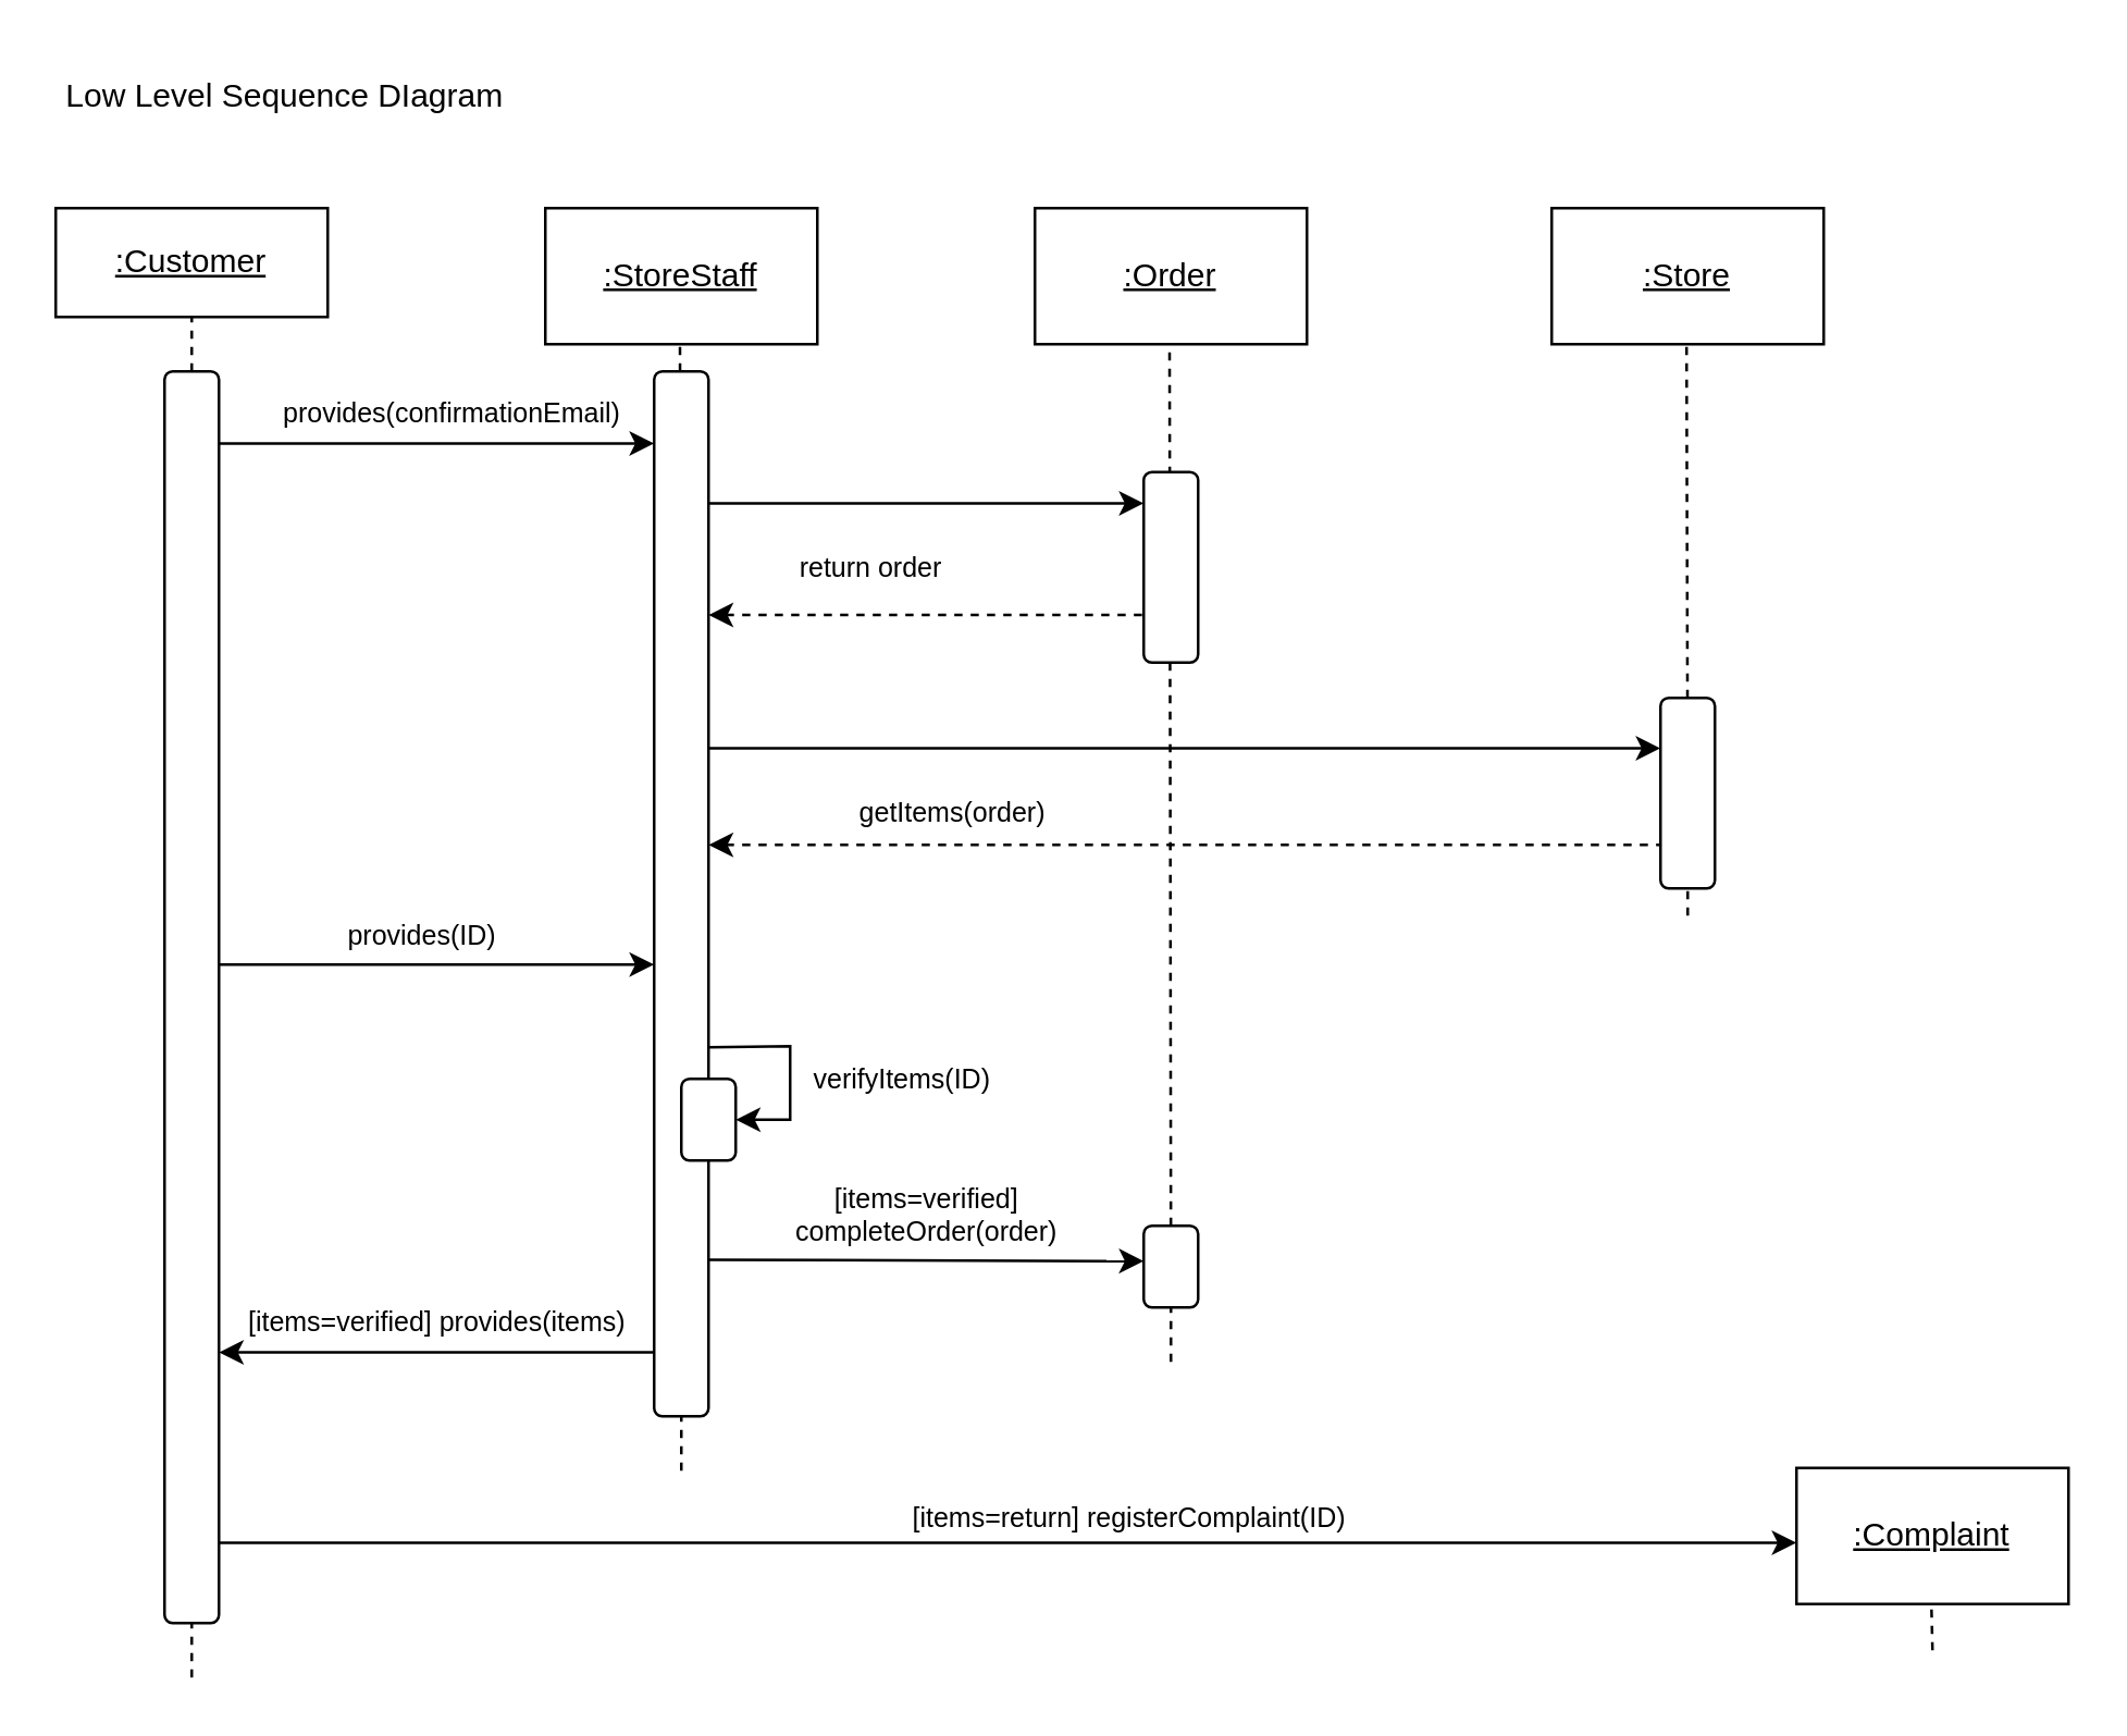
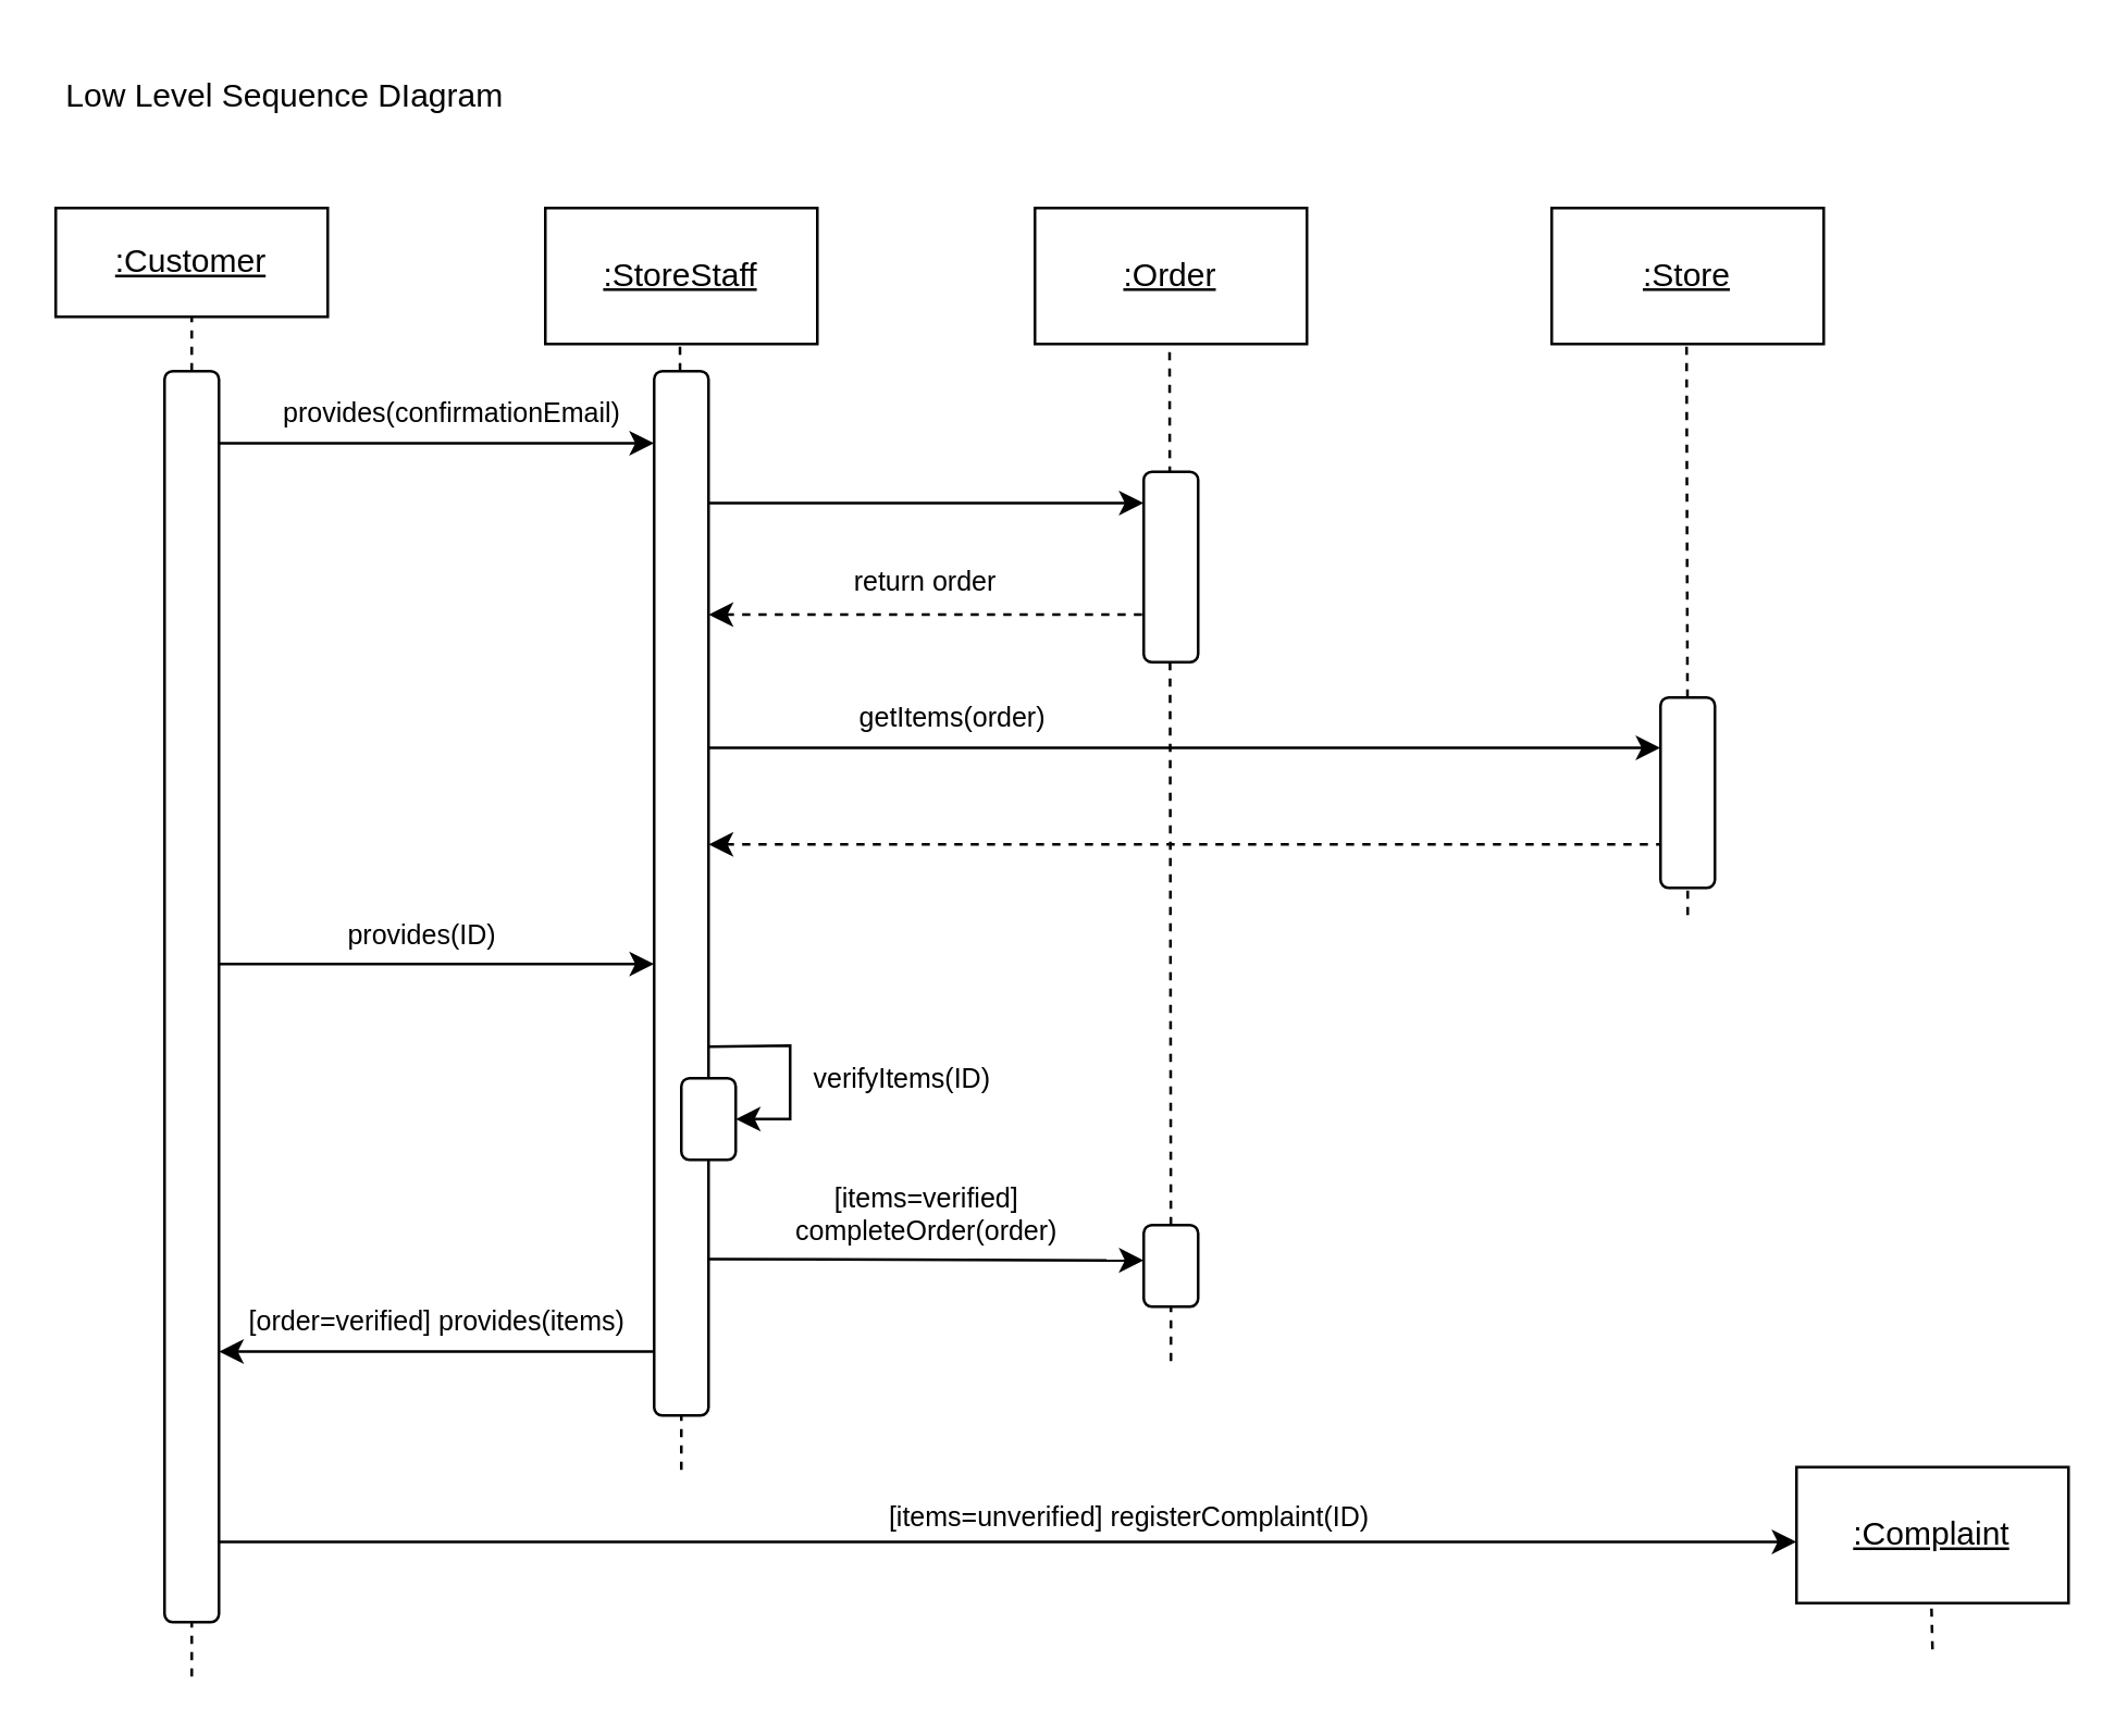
  <mxCell id="0" />
  <mxCell id="1" parent="0" />
  <mxCell id="2" value="&lt;u&gt;:Customer&lt;/u&gt;" style="rounded=0;whiteSpace=wrap;html=1;" parent="1" vertex="1"><mxGeometry x="20" y="76" width="100" height="40" as="geometry" /></mxCell>
  <mxCell id="3" value="&lt;u&gt;:StoreStaff&lt;/u&gt;" style="rounded=0;whiteSpace=wrap;html=1;" parent="1" vertex="1"><mxGeometry x="200" y="76" width="100" height="50" as="geometry" /></mxCell>
  <mxCell id="4" value="&lt;u&gt;:Order&lt;/u&gt;" style="rounded=0;whiteSpace=wrap;html=1;" parent="1" vertex="1"><mxGeometry x="380" y="76" width="100" height="50" as="geometry" /></mxCell>
  <mxCell id="5" value="&lt;u&gt;:Store&lt;/u&gt;" style="rounded=0;whiteSpace=wrap;html=1;" parent="1" vertex="1"><mxGeometry x="570" y="76" width="100" height="50" as="geometry" /></mxCell>
  <mxCell id="6" value="" style="endArrow=none;dashed=1;html=1;rounded=0;entryX=0.5;entryY=1;entryDx=0;entryDy=0;" parent="1" target="2" edge="1"><mxGeometry width="50" height="50" relative="1" as="geometry"><mxPoint x="70" y="616" as="sourcePoint" /><mxPoint x="460" y="636" as="targetPoint" /></mxGeometry></mxCell>
  <mxCell id="7" value="" style="endArrow=none;dashed=1;html=1;rounded=0;entryX=0.5;entryY=1;entryDx=0;entryDy=0;startArrow=none;" parent="1" source="10" edge="1"><mxGeometry width="50" height="50" relative="1" as="geometry"><mxPoint x="249.5" y="816" as="sourcePoint" /><mxPoint x="249.5" y="126" as="targetPoint" /></mxGeometry></mxCell>
  <mxCell id="8" value="" style="endArrow=none;dashed=1;html=1;rounded=0;entryX=0.5;entryY=1;entryDx=0;entryDy=0;startArrow=none;" parent="1" source="37" edge="1"><mxGeometry width="50" height="50" relative="1" as="geometry"><mxPoint x="430" y="516" as="sourcePoint" /><mxPoint x="429.5" y="126" as="targetPoint" /></mxGeometry></mxCell>
  <mxCell id="9" value="" style="endArrow=none;dashed=1;html=1;rounded=0;entryX=0.5;entryY=1;entryDx=0;entryDy=0;" parent="1" target="10" edge="1"><mxGeometry width="50" height="50" relative="1" as="geometry"><mxPoint x="250" y="540" as="sourcePoint" /><mxPoint x="249.5" y="126" as="targetPoint" /></mxGeometry></mxCell>
  <mxCell id="10" value="" style="rounded=1;whiteSpace=wrap;html=1;" parent="1" vertex="1"><mxGeometry x="240" y="136" width="20" height="384" as="geometry" /></mxCell>
  <mxCell id="11" value="" style="rounded=1;whiteSpace=wrap;html=1;" parent="1" vertex="1"><mxGeometry x="60" y="136" width="20" height="460" as="geometry" /></mxCell>
  <mxCell id="12" value="provides(confirmationEmail)" style="text;html=1;strokeColor=none;fillColor=none;align=center;verticalAlign=middle;whiteSpace=wrap;rounded=0;fontSize=10;" parent="1" vertex="1"><mxGeometry x="105" y="136" width="122" height="30" as="geometry" /></mxCell>
- <mxCell id="13" value="return order" style="text;html=1;strokeColor=none;fillColor=none;align=center;verticalAlign=middle;whiteSpace=wrap;rounded=0;fontSize=10;" parent="1" vertex="1"><mxGeometry x="275" y="193" width="90" height="30" as="geometry" /></mxCell>
+ <mxCell id="13" value="return order" style="text;html=1;strokeColor=none;fillColor=none;align=center;verticalAlign=middle;whiteSpace=wrap;rounded=0;fontSize=10;" parent="1" vertex="1"><mxGeometry x="295" y="198" width="90" height="30" as="geometry" /></mxCell>
  <mxCell id="14" value="provides(ID)" style="text;html=1;strokeColor=none;fillColor=none;align=center;verticalAlign=middle;whiteSpace=wrap;rounded=0;fontSize=10;" parent="1" vertex="1"><mxGeometry x="80" y="328" width="150" height="30" as="geometry" /></mxCell>
  <mxCell id="15" value="" style="endArrow=none;dashed=1;html=1;rounded=0;entryX=0.5;entryY=1;entryDx=0;entryDy=0;startArrow=none;" parent="1" source="17" edge="1"><mxGeometry width="50" height="50" relative="1" as="geometry"><mxPoint x="619.58" y="816" as="sourcePoint" /><mxPoint x="619.58" y="126" as="targetPoint" /></mxGeometry></mxCell>
  <mxCell id="16" value="" style="endArrow=none;dashed=1;html=1;rounded=0;entryX=0.5;entryY=1;entryDx=0;entryDy=0;" parent="1" target="17" edge="1"><mxGeometry width="50" height="50" relative="1" as="geometry"><mxPoint x="620" y="336" as="sourcePoint" /><mxPoint x="619.58" y="126" as="targetPoint" /></mxGeometry></mxCell>
  <mxCell id="17" value="" style="rounded=1;whiteSpace=wrap;html=1;" parent="1" vertex="1"><mxGeometry x="610" y="256" width="20" height="70" as="geometry" /></mxCell>
  <mxCell id="18" value="" style="endArrow=classic;html=1;rounded=0;fontSize=10;exitX=1;exitY=0.25;exitDx=0;exitDy=0;entryX=0;entryY=0.25;entryDx=0;entryDy=0;" parent="1" edge="1"><mxGeometry width="50" height="50" relative="1" as="geometry"><mxPoint x="80" y="162.5" as="sourcePoint" /><mxPoint x="240" y="162.5" as="targetPoint" /></mxGeometry></mxCell>
  <mxCell id="19" value="" style="endArrow=classic;html=1;rounded=0;fontSize=10;entryX=0;entryY=0.25;entryDx=0;entryDy=0;exitX=1;exitY=0.25;exitDx=0;exitDy=0;" parent="1" edge="1"><mxGeometry width="50" height="50" relative="1" as="geometry"><mxPoint x="260" y="184.5" as="sourcePoint" /><mxPoint x="420" y="184.5" as="targetPoint" /></mxGeometry></mxCell>
  <mxCell id="20" value="" style="endArrow=none;dashed=1;html=1;rounded=0;fontSize=10;entryX=0;entryY=0.25;entryDx=0;entryDy=0;exitX=1;exitY=0.25;exitDx=0;exitDy=0;startArrow=classic;startFill=1;" parent="1" edge="1"><mxGeometry width="50" height="50" relative="1" as="geometry"><mxPoint x="260" y="225.5" as="sourcePoint" /><mxPoint x="420" y="225.5" as="targetPoint" /></mxGeometry></mxCell>
  <mxCell id="21" value="" style="endArrow=classic;html=1;rounded=0;fontSize=10;exitX=1;exitY=0.25;exitDx=0;exitDy=0;entryX=0;entryY=0.25;entryDx=0;entryDy=0;" parent="1" edge="1"><mxGeometry width="50" height="50" relative="1" as="geometry"><mxPoint x="260" y="274.5" as="sourcePoint" /><mxPoint x="610" y="274.5" as="targetPoint" /></mxGeometry></mxCell>
- <mxCell id="22" value="getItems(order)" style="text;html=1;strokeColor=none;fillColor=none;align=center;verticalAlign=middle;whiteSpace=wrap;rounded=0;fontSize=10;" parent="1" vertex="1"><mxGeometry x="320" y="283" width="60" height="30" as="geometry" /></mxCell>
+ <mxCell id="22" value="getItems(order)" style="text;html=1;strokeColor=none;fillColor=none;align=center;verticalAlign=middle;whiteSpace=wrap;rounded=0;fontSize=10;" parent="1" vertex="1"><mxGeometry x="320" y="248" width="60" height="30" as="geometry" /></mxCell>
  <mxCell id="23" value="" style="endArrow=none;dashed=1;html=1;rounded=0;fontSize=10;entryX=0;entryY=0.5;entryDx=0;entryDy=0;startArrow=classic;startFill=1;" parent="1" edge="1"><mxGeometry width="50" height="50" relative="1" as="geometry"><mxPoint x="260" y="310" as="sourcePoint" /><mxPoint x="610" y="310" as="targetPoint" /></mxGeometry></mxCell>
  <mxCell id="24" value="" style="endArrow=classic;html=1;rounded=0;fontSize=10;entryX=0;entryY=0.5;entryDx=0;entryDy=0;" parent="1" edge="1"><mxGeometry width="50" height="50" relative="1" as="geometry"><mxPoint x="80" y="354" as="sourcePoint" /><mxPoint x="240" y="354" as="targetPoint" /></mxGeometry></mxCell>
  <mxCell id="25" value="" style="rounded=1;whiteSpace=wrap;html=1;fontSize=10;" parent="1" vertex="1"><mxGeometry x="250" y="396" width="20" height="30" as="geometry" /></mxCell>
  <mxCell id="26" value="" style="endArrow=classic;html=1;rounded=0;fontSize=10;exitX=0.989;exitY=0.408;exitDx=0;exitDy=0;exitPerimeter=0;entryX=1;entryY=0.5;entryDx=0;entryDy=0;" parent="1" target="25" edge="1"><mxGeometry width="50" height="50" relative="1" as="geometry"><mxPoint x="259.78" y="384.4" as="sourcePoint" /><mxPoint x="320" y="416" as="targetPoint" /><Array as="points"><mxPoint x="290" y="384" /><mxPoint x="290" y="396" /><mxPoint x="290" y="411" /></Array></mxGeometry></mxCell>
  <mxCell id="27" value="verifyItems(ID)" style="text;html=1;strokeColor=none;fillColor=none;align=center;verticalAlign=middle;whiteSpace=wrap;rounded=0;fontSize=10;" parent="1" vertex="1"><mxGeometry x="293" y="386" width="77" height="20" as="geometry" /></mxCell>
  <mxCell id="28" value="" style="endArrow=classic;html=1;rounded=0;fontSize=10;exitX=1;exitY=0.75;exitDx=0;exitDy=0;" parent="1" edge="1"><mxGeometry width="50" height="50" relative="1" as="geometry"><mxPoint x="260" y="462.5" as="sourcePoint" /><mxPoint x="420" y="463" as="targetPoint" /></mxGeometry></mxCell>
  <mxCell id="29" value="[items=verified] completeOrder(order)" style="text;html=1;strokeColor=none;fillColor=none;align=center;verticalAlign=middle;whiteSpace=wrap;rounded=0;fontSize=10;" parent="1" vertex="1"><mxGeometry x="263" y="436" width="155" height="20" as="geometry" /></mxCell>
  <mxCell id="30" value="" style="endArrow=classic;html=1;rounded=0;fontSize=10;entryX=1;entryY=0.75;entryDx=0;entryDy=0;exitX=0;exitY=0.75;exitDx=0;exitDy=0;" parent="1" edge="1"><mxGeometry width="50" height="50" relative="1" as="geometry"><mxPoint x="240" y="496.5" as="sourcePoint" /><mxPoint x="80" y="496.5" as="targetPoint" /></mxGeometry></mxCell>
- <mxCell id="31" value="[items=verified] provides(items)" style="text;html=1;strokeColor=none;fillColor=none;align=center;verticalAlign=middle;whiteSpace=wrap;rounded=0;fontSize=10;" parent="1" vertex="1"><mxGeometry x="83" y="475" width="155" height="20" as="geometry" /></mxCell>
+ <mxCell id="31" value="[order=verified] provides(items)" style="text;html=1;strokeColor=none;fillColor=none;align=center;verticalAlign=middle;whiteSpace=wrap;rounded=0;fontSize=10;" parent="1" vertex="1"><mxGeometry x="83" y="475" width="155" height="20" as="geometry" /></mxCell>
  <mxCell id="32" value="&lt;u&gt;:Complaint&lt;/u&gt;" style="rounded=0;whiteSpace=wrap;html=1;" parent="1" vertex="1"><mxGeometry x="660" y="539" width="100" height="50" as="geometry" /></mxCell>
  <mxCell id="33" value="" style="endArrow=none;dashed=1;html=1;rounded=0;entryX=0.5;entryY=1;entryDx=0;entryDy=0;startArrow=none;" parent="1" edge="1"><mxGeometry width="50" height="50" relative="1" as="geometry"><mxPoint x="710" y="606" as="sourcePoint" /><mxPoint x="709.58" y="589" as="targetPoint" /></mxGeometry></mxCell>
  <mxCell id="34" value="" style="endArrow=classic;html=1;rounded=0;fontSize=10;exitX=1;exitY=0.75;exitDx=0;exitDy=0;entryX=0;entryY=0.75;entryDx=0;entryDy=0;" parent="1" edge="1"><mxGeometry width="50" height="50" relative="1" as="geometry"><mxPoint x="80" y="566.5" as="sourcePoint" /><mxPoint x="660" y="566.5" as="targetPoint" /></mxGeometry></mxCell>
- <mxCell id="35" value="[items=return] registerComplaint(ID)" style="text;html=1;strokeColor=none;fillColor=none;align=center;verticalAlign=middle;whiteSpace=wrap;rounded=0;fontSize=10;" parent="1" vertex="1"><mxGeometry x="310" y="547" width="210" height="20" as="geometry" /></mxCell>
+ <mxCell id="35" value="[items=unverified] registerComplaint(ID)" style="text;html=1;strokeColor=none;fillColor=none;align=center;verticalAlign=middle;whiteSpace=wrap;rounded=0;fontSize=10;" parent="1" vertex="1"><mxGeometry x="310" y="547" width="210" height="20" as="geometry" /></mxCell>
  <mxCell id="36" value="" style="endArrow=none;dashed=1;html=1;rounded=0;entryX=0.5;entryY=1;entryDx=0;entryDy=0;" parent="1" target="37" edge="1"><mxGeometry width="50" height="50" relative="1" as="geometry"><mxPoint x="430" y="500" as="sourcePoint" /><mxPoint x="429.5" y="126" as="targetPoint" /></mxGeometry></mxCell>
  <mxCell id="37" value="" style="rounded=1;whiteSpace=wrap;html=1;" parent="1" vertex="1"><mxGeometry x="420" y="450" width="20" height="30" as="geometry" /></mxCell>
  <mxCell id="38" value="" style="rounded=1;whiteSpace=wrap;html=1;" parent="1" vertex="1"><mxGeometry x="420" y="173" width="20" height="70" as="geometry" /></mxCell>
  <mxCell id="39" value="Low Level Sequence DIagram" style="text;html=1;strokeColor=none;fillColor=none;align=center;verticalAlign=middle;whiteSpace=wrap;rounded=0;" parent="1" vertex="1"><mxGeometry x="20" y="20" width="169" height="30" as="geometry" /></mxCell>
